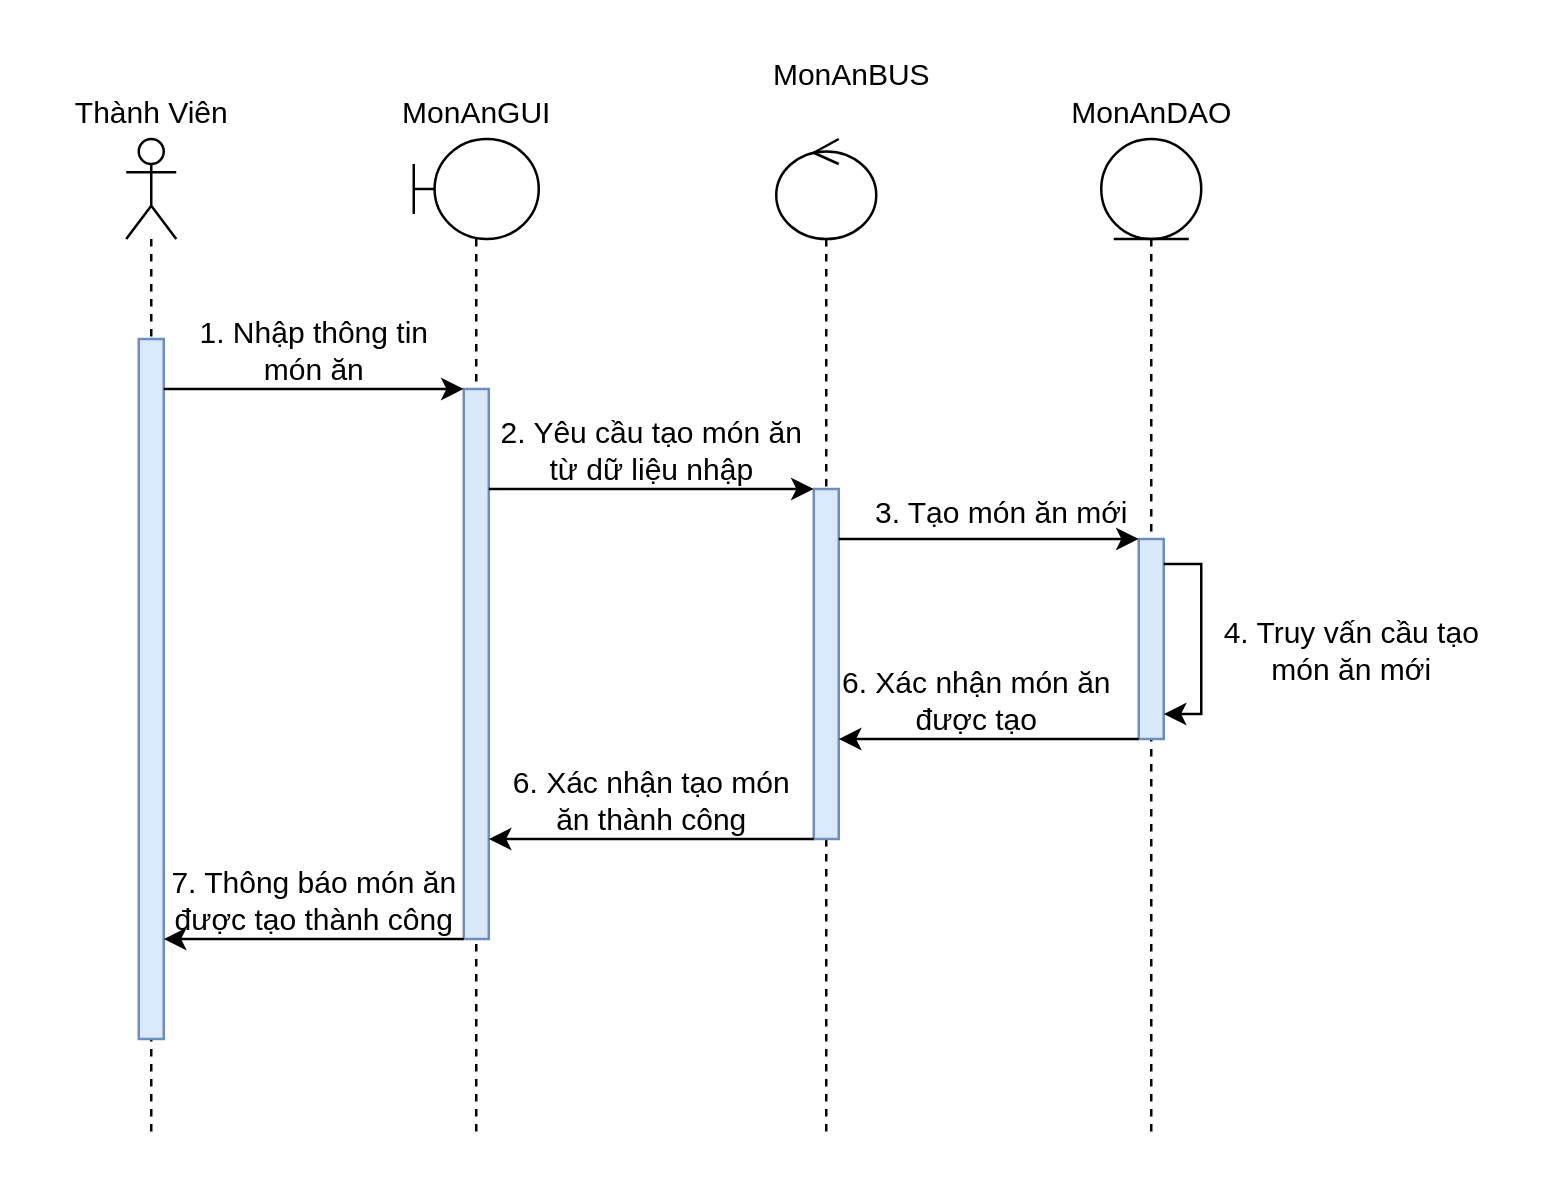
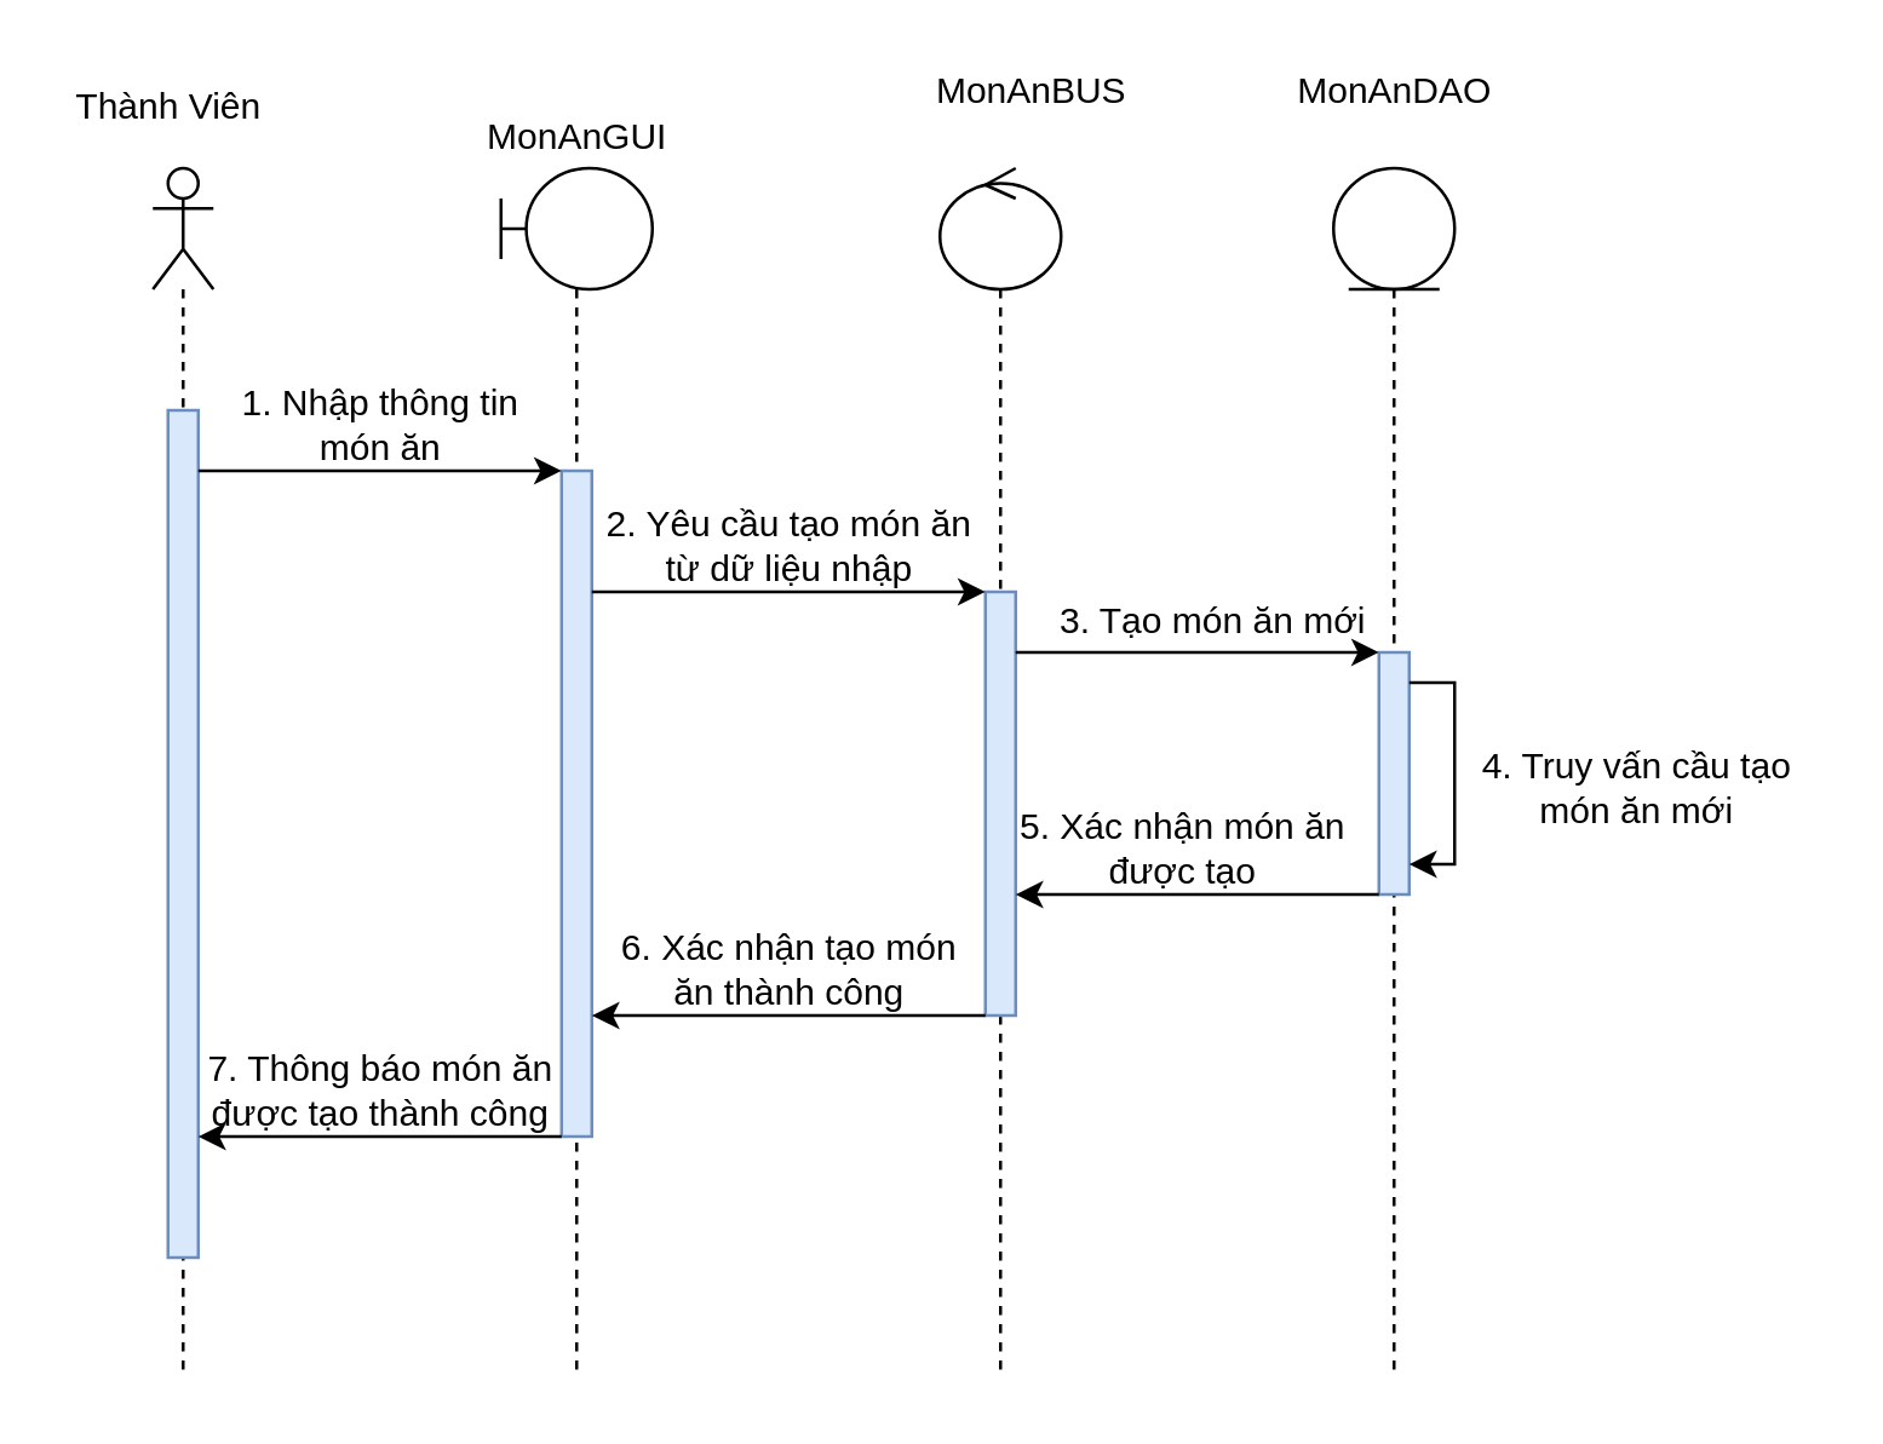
  <mxCell id="0" />
  <mxCell id="1" parent="0" />
  <mxCell id="2" value="" style="shape=umlLifeline;participant=umlActor;perimeter=lifelinePerimeter;whiteSpace=wrap;html=1;container=1;collapsible=0;recursiveResize=0;verticalAlign=top;spacingTop=36;outlineConnect=0;" vertex="1" parent="1"><mxGeometry x="50" y="55" width="20" height="400" as="geometry" /></mxCell>
  <mxCell id="3" value="" style="html=1;points=[];perimeter=orthogonalPerimeter;fillColor=#dae8fc;strokeColor=#6c8ebf;" vertex="1" parent="2"><mxGeometry x="5" y="80" width="10" height="280" as="geometry" /></mxCell>
  <mxCell id="4" value="" style="shape=umlLifeline;participant=umlBoundary;perimeter=lifelinePerimeter;whiteSpace=wrap;html=1;container=1;collapsible=0;recursiveResize=0;verticalAlign=top;spacingTop=36;outlineConnect=0;" vertex="1" parent="1"><mxGeometry x="165" y="55" width="50" height="400" as="geometry" /></mxCell>
  <mxCell id="5" value="" style="html=1;points=[];perimeter=orthogonalPerimeter;fillColor=#dae8fc;strokeColor=#6c8ebf;" vertex="1" parent="4"><mxGeometry x="20" y="100" width="10" height="220" as="geometry" /></mxCell>
  <mxCell id="6" value="" style="shape=umlLifeline;participant=umlEntity;perimeter=lifelinePerimeter;whiteSpace=wrap;html=1;container=1;collapsible=0;recursiveResize=0;verticalAlign=top;spacingTop=36;outlineConnect=0;" vertex="1" parent="1"><mxGeometry x="440" y="55" width="40" height="400" as="geometry" /></mxCell>
  <mxCell id="7" value="" style="html=1;points=[];perimeter=orthogonalPerimeter;fillColor=#dae8fc;strokeColor=#6c8ebf;" vertex="1" parent="6"><mxGeometry x="15" y="160" width="10" height="80" as="geometry" /></mxCell>
  <mxCell id="8" style="edgeStyle=orthogonalEdgeStyle;rounded=0;orthogonalLoop=1;jettySize=auto;html=1;" edge="1" parent="6" source="7" target="7"><mxGeometry relative="1" as="geometry"><Array as="points"><mxPoint x="40" y="170" /></Array></mxGeometry></mxCell>
  <mxCell id="9" value="" style="shape=umlLifeline;participant=umlControl;perimeter=lifelinePerimeter;whiteSpace=wrap;html=1;container=1;collapsible=0;recursiveResize=0;verticalAlign=top;spacingTop=36;outlineConnect=0;" vertex="1" parent="1"><mxGeometry x="310" y="55" width="40" height="400" as="geometry" /></mxCell>
  <mxCell id="10" value="" style="html=1;points=[];perimeter=orthogonalPerimeter;fillColor=#dae8fc;strokeColor=#6c8ebf;" vertex="1" parent="9"><mxGeometry x="15" y="140" width="10" height="140" as="geometry" /></mxCell>
  <mxCell id="11" value="MonAnGUI" style="text;html=1;align=center;verticalAlign=middle;resizable=0;points=[];autosize=1;strokeColor=none;fillColor=none;" vertex="1" parent="1"><mxGeometry x="155" y="35" width="70" height="20" as="geometry" /></mxCell>
  <mxCell id="12" value="MonAnBUS" style="text;html=1;align=center;verticalAlign=middle;resizable=0;points=[];autosize=1;strokeColor=none;fillColor=none;" vertex="1" parent="1"><mxGeometry x="300" y="20" width="80" height="20" as="geometry" /></mxCell>
- <mxCell id="13" value="MonAnDAO" style="text;html=1;align=center;verticalAlign=middle;resizable=0;points=[];autosize=1;strokeColor=none;fillColor=none;" vertex="1" parent="1"><mxGeometry x="420" y="35" width="80" height="20" as="geometry" /></mxCell>
- <mxCell id="14" value="Thành Viên" style="text;html=1;align=center;verticalAlign=middle;resizable=0;points=[];autosize=1;strokeColor=none;fillColor=none;" vertex="1" parent="1"><mxGeometry x="20" y="35" width="80" height="20" as="geometry" /></mxCell>
+ <mxCell id="13" value="MonAnDAO" style="text;html=1;align=center;verticalAlign=middle;resizable=0;points=[];autosize=1;strokeColor=none;fillColor=none;" vertex="1" parent="1"><mxGeometry x="420" y="20" width="80" height="20" as="geometry" /></mxCell>
+ <mxCell id="14" value="Thành Viên" style="text;html=1;align=center;verticalAlign=middle;resizable=0;points=[];autosize=1;strokeColor=none;fillColor=none;" vertex="1" parent="1"><mxGeometry x="15" y="25" width="80" height="20" as="geometry" /></mxCell>
  <mxCell id="15" style="edgeStyle=orthogonalEdgeStyle;rounded=0;orthogonalLoop=1;jettySize=auto;html=1;" edge="1" parent="1" source="3" target="5"><mxGeometry relative="1" as="geometry"><Array as="points"><mxPoint x="130" y="155" /><mxPoint x="130" y="155" /></Array></mxGeometry></mxCell>
  <mxCell id="16" value="1. Nhập thông tin&lt;br&gt;món ăn" style="text;html=1;align=center;verticalAlign=middle;resizable=0;points=[];autosize=1;strokeColor=none;fillColor=none;" vertex="1" parent="1"><mxGeometry x="70" y="125" width="110" height="30" as="geometry" /></mxCell>
  <mxCell id="17" style="edgeStyle=orthogonalEdgeStyle;rounded=0;orthogonalLoop=1;jettySize=auto;html=1;" edge="1" parent="1" source="5" target="10"><mxGeometry relative="1" as="geometry"><Array as="points"><mxPoint x="260" y="195" /><mxPoint x="260" y="195" /></Array></mxGeometry></mxCell>
  <mxCell id="18" value="2. Yêu cầu tạo món ăn&lt;br&gt;từ dữ liệu nhập" style="text;html=1;align=center;verticalAlign=middle;resizable=0;points=[];autosize=1;strokeColor=none;fillColor=none;" vertex="1" parent="1"><mxGeometry x="190" y="165" width="140" height="30" as="geometry" /></mxCell>
  <mxCell id="19" style="edgeStyle=orthogonalEdgeStyle;rounded=0;orthogonalLoop=1;jettySize=auto;html=1;" edge="1" parent="1" source="10" target="7"><mxGeometry relative="1" as="geometry"><Array as="points"><mxPoint x="410" y="215" /><mxPoint x="410" y="215" /></Array></mxGeometry></mxCell>
  <mxCell id="20" value="3. Tạo món ăn mới" style="text;html=1;align=center;verticalAlign=middle;resizable=0;points=[];autosize=1;strokeColor=none;fillColor=none;" vertex="1" parent="1"><mxGeometry x="340" y="195" width="120" height="20" as="geometry" /></mxCell>
  <mxCell id="21" value="4. Truy vấn cầu tạo&lt;br&gt;món ăn mới&lt;br&gt;" style="text;html=1;align=center;verticalAlign=middle;resizable=0;points=[];autosize=1;strokeColor=none;fillColor=none;" vertex="1" parent="1"><mxGeometry x="480" y="245" width="120" height="30" as="geometry" /></mxCell>
  <mxCell id="22" style="edgeStyle=orthogonalEdgeStyle;rounded=0;orthogonalLoop=1;jettySize=auto;html=1;" edge="1" parent="1" source="7" target="10"><mxGeometry relative="1" as="geometry"><Array as="points"><mxPoint x="370" y="295" /><mxPoint x="370" y="295" /></Array></mxGeometry></mxCell>
- <mxCell id="23" value="6. Xác nhận món ăn&lt;br&gt;được tạo" style="text;html=1;align=center;verticalAlign=middle;resizable=0;points=[];autosize=1;strokeColor=none;fillColor=none;" vertex="1" parent="1"><mxGeometry x="330" y="265" width="120" height="30" as="geometry" /></mxCell>
+ <mxCell id="23" value="5. Xác nhận món ăn&lt;br&gt;được tạo" style="text;html=1;align=center;verticalAlign=middle;resizable=0;points=[];autosize=1;strokeColor=none;fillColor=none;" vertex="1" parent="1"><mxGeometry x="330" y="265" width="120" height="30" as="geometry" /></mxCell>
  <mxCell id="24" style="edgeStyle=orthogonalEdgeStyle;rounded=0;orthogonalLoop=1;jettySize=auto;html=1;" edge="1" parent="1" source="10" target="5"><mxGeometry relative="1" as="geometry"><Array as="points"><mxPoint x="270" y="335" /><mxPoint x="270" y="335" /></Array></mxGeometry></mxCell>
  <mxCell id="25" value="6. Xác nhận tạo món&lt;br&gt;ăn thành công" style="text;html=1;align=center;verticalAlign=middle;resizable=0;points=[];autosize=1;strokeColor=none;fillColor=none;" vertex="1" parent="1"><mxGeometry x="195" y="305" width="130" height="30" as="geometry" /></mxCell>
  <mxCell id="26" style="edgeStyle=orthogonalEdgeStyle;rounded=0;orthogonalLoop=1;jettySize=auto;html=1;" edge="1" parent="1" source="5" target="3"><mxGeometry relative="1" as="geometry"><Array as="points"><mxPoint x="120" y="375" /><mxPoint x="120" y="375" /></Array></mxGeometry></mxCell>
  <mxCell id="27" value="7. Thông báo món ăn&lt;br&gt;được tạo thành công" style="text;html=1;align=center;verticalAlign=middle;resizable=0;points=[];autosize=1;strokeColor=none;fillColor=none;" vertex="1" parent="1"><mxGeometry x="60" y="345" width="130" height="30" as="geometry" /></mxCell>
